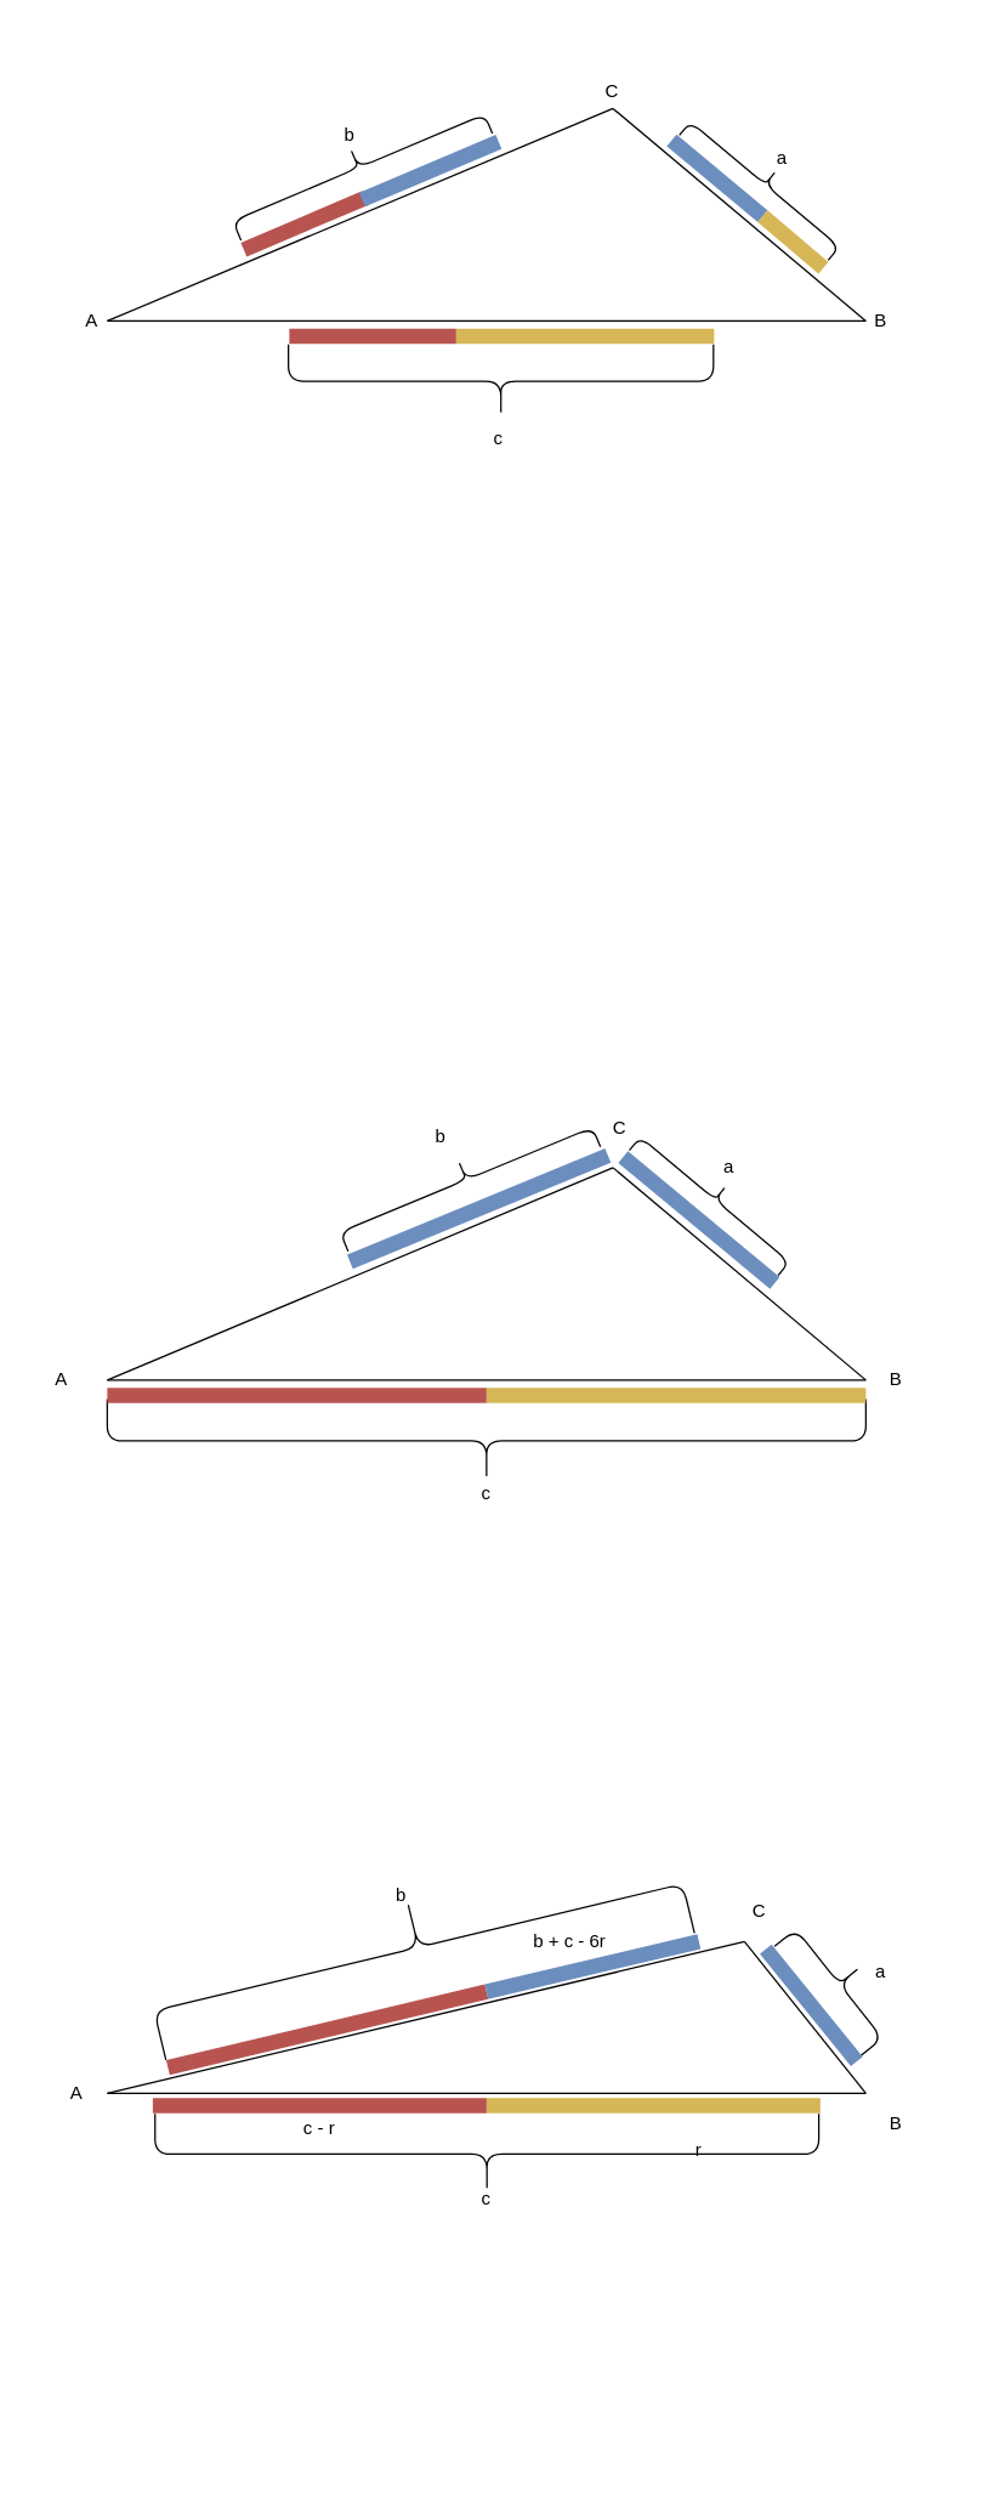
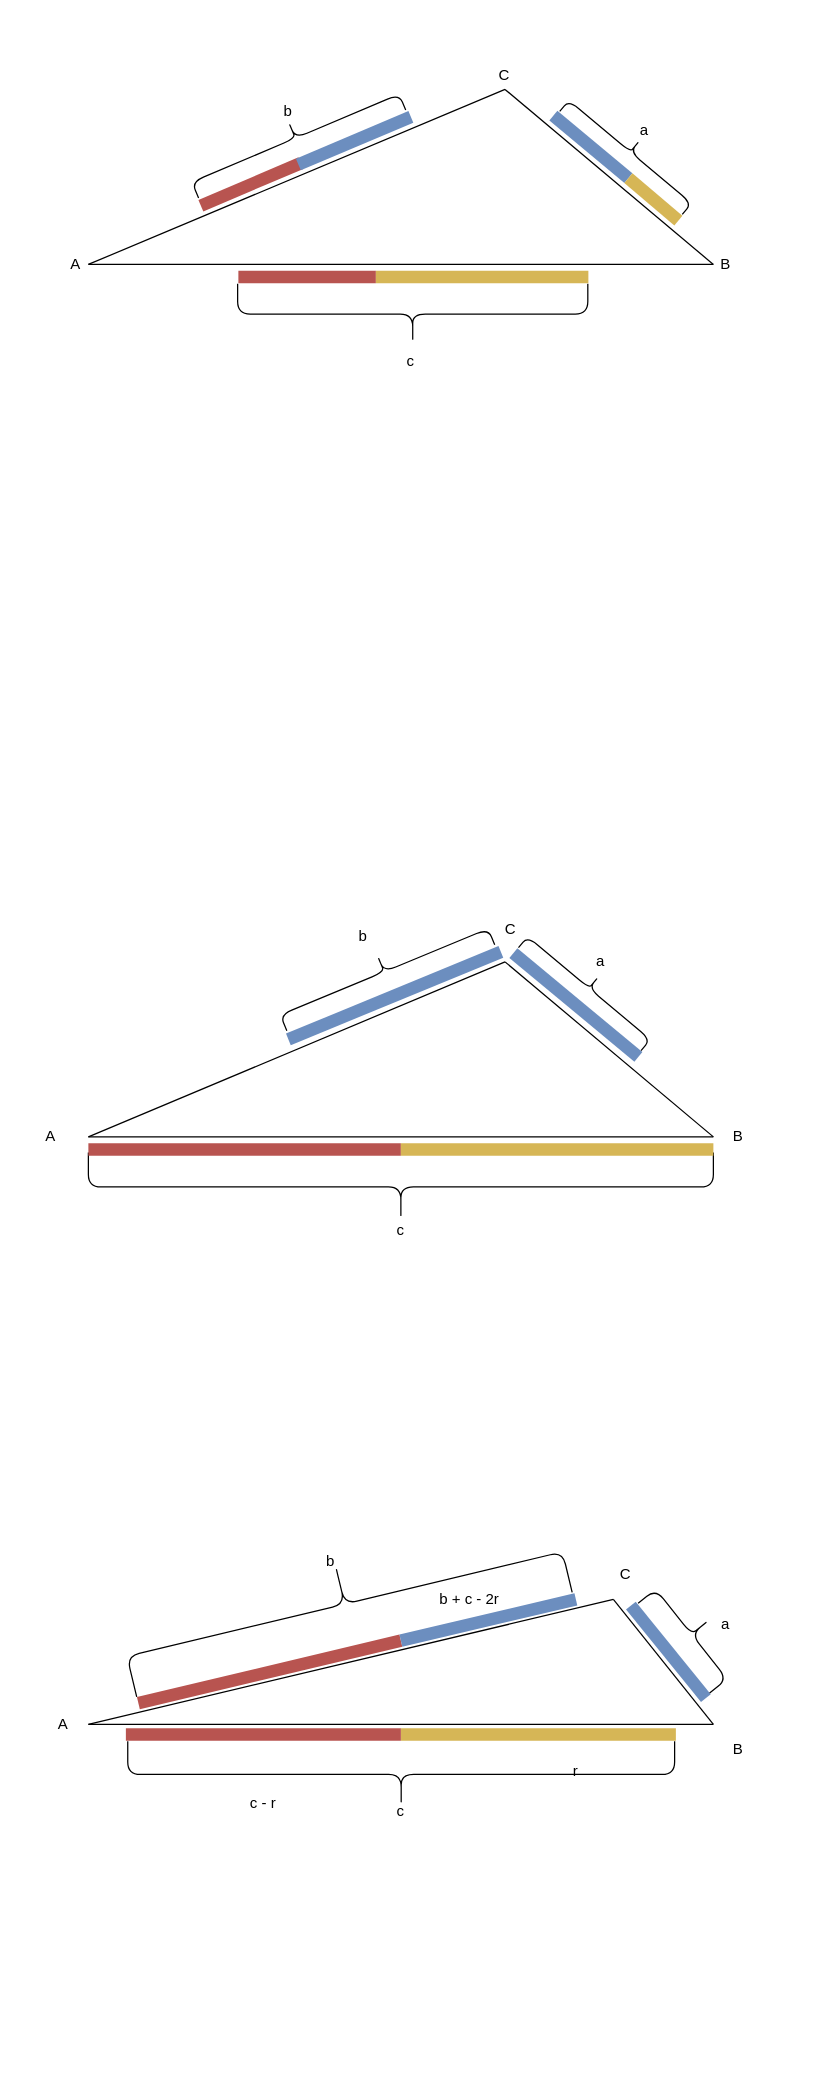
  <mxCell id="0" />
  <mxCell id="1" parent="0" />
  <mxCell id="2" value="" style="shape=curlyBracket;whiteSpace=wrap;html=1;rounded=1;rotation=76.5;" vertex="1" parent="1"><mxGeometry x="241.8" y="1103.66" width="66.57" height="358.26" as="geometry" /></mxCell>
  <mxCell id="3" value="" style="shape=curlyBracket;whiteSpace=wrap;html=1;rounded=1;rotation=-90;" vertex="1" parent="1"><mxGeometry x="293.75" y="1200.25" width="53" height="437.5" as="geometry" /></mxCell>
  <mxCell id="4" value="" style="shape=curlyBracket;whiteSpace=wrap;html=1;rounded=1;rotation=-90;" vertex="1" parent="1"><mxGeometry x="292.5" y="699" width="55" height="500" as="geometry" /></mxCell>
  <mxCell id="5" value="" style="group" vertex="1" connectable="0" parent="1"><mxGeometry x="70" y="769" width="500" height="140" as="geometry" /></mxCell>
  <mxCell id="6" value="" style="endArrow=none;html=1;" edge="1" parent="5"><mxGeometry width="54.348" height="46.667" as="geometry"><mxPoint y="140" as="sourcePoint" /><mxPoint x="333.333" as="targetPoint" /></mxGeometry></mxCell>
  <mxCell id="7" value="" style="endArrow=none;html=1;" edge="1" parent="5"><mxGeometry width="54.348" height="46.667" as="geometry"><mxPoint y="140" as="sourcePoint" /><mxPoint x="500" y="140" as="targetPoint" /></mxGeometry></mxCell>
  <mxCell id="8" value="" style="endArrow=none;html=1;" edge="1" parent="5"><mxGeometry width="54.348" height="46.667" as="geometry"><mxPoint x="333.333" as="sourcePoint" /><mxPoint x="500" y="140" as="targetPoint" /></mxGeometry></mxCell>
  <mxCell id="9" value="" style="endArrow=none;html=1;fillColor=#dae8fc;strokeColor=#6c8ebf;gradientColor=#7ea6e0;strokeWidth=10;" edge="1" parent="5"><mxGeometry width="50" height="50" relative="1" as="geometry"><mxPoint x="160" y="62" as="sourcePoint" /><mxPoint x="330" y="-8" as="targetPoint" /></mxGeometry></mxCell>
  <mxCell id="10" value="" style="endArrow=none;html=1;fillColor=#dae8fc;strokeColor=#6c8ebf;strokeWidth=10;" edge="1" parent="5"><mxGeometry width="50" height="50" relative="1" as="geometry"><mxPoint x="340" y="-7" as="sourcePoint" /><mxPoint x="440" y="76" as="targetPoint" /></mxGeometry></mxCell>
  <mxCell id="11" value="" style="shape=curlyBracket;whiteSpace=wrap;html=1;rounded=1;rotation=130;" vertex="1" parent="5"><mxGeometry x="389" y="-43" width="23" height="128" as="geometry" /></mxCell>
  <mxCell id="12" value="" style="endArrow=none;html=1;fillColor=#f8cecc;strokeColor=#b85450;gradientColor=#ea6b66;strokeWidth=10;" edge="1" parent="1"><mxGeometry width="50" height="50" relative="1" as="geometry"><mxPoint x="70" y="919" as="sourcePoint" /><mxPoint x="320" y="919" as="targetPoint" /></mxGeometry></mxCell>
  <mxCell id="13" value="" style="endArrow=none;html=1;fillColor=#fff2cc;strokeColor=#d6b656;strokeWidth=10;gradientColor=#ffd966;" edge="1" parent="1"><mxGeometry width="50" height="50" relative="1" as="geometry"><mxPoint x="320" y="919" as="sourcePoint" /><mxPoint x="570" y="919" as="targetPoint" /></mxGeometry></mxCell>
  <mxCell id="14" value="" style="group" vertex="1" connectable="0" parent="1"><mxGeometry x="40" y="1279" width="600" height="324.35" as="geometry" /></mxCell>
  <mxCell id="15" value="" style="endArrow=none;html=1;" edge="1" parent="14"><mxGeometry width="59.783" height="33.333" as="geometry"><mxPoint x="30" y="100" as="sourcePoint" /><mxPoint x="450" as="targetPoint" /></mxGeometry></mxCell>
  <mxCell id="16" value="" style="endArrow=none;html=1;" edge="1" parent="14"><mxGeometry width="59.783" height="33.333" as="geometry"><mxPoint x="30" y="100" as="sourcePoint" /><mxPoint x="530" y="100" as="targetPoint" /></mxGeometry></mxCell>
  <mxCell id="17" value="" style="endArrow=none;html=1;" edge="1" parent="14"><mxGeometry width="59.783" height="33.333" as="geometry"><mxPoint x="450" as="sourcePoint" /><mxPoint x="530" y="100" as="targetPoint" /></mxGeometry></mxCell>
  <mxCell id="18" value="" style="endArrow=none;html=1;fillColor=#dae8fc;strokeColor=#6c8ebf;strokeWidth=10;" edge="1" parent="14"><mxGeometry width="50" height="50" relative="1" as="geometry"><mxPoint x="464" y="5" as="sourcePoint" /><mxPoint x="524" y="79" as="targetPoint" /></mxGeometry></mxCell>
  <mxCell id="19" value="" style="endArrow=none;html=1;fillColor=#f8cecc;strokeColor=#b85450;gradientColor=#ea6b66;strokeWidth=10;" edge="1" parent="14"><mxGeometry width="50" height="50" relative="1" as="geometry"><mxPoint x="70" y="83" as="sourcePoint" /><mxPoint x="280" y="33" as="targetPoint" /></mxGeometry></mxCell>
  <mxCell id="20" value="" style="endArrow=none;html=1;fillColor=#dae8fc;strokeColor=#6c8ebf;gradientColor=#7ea6e0;strokeWidth=10;" edge="1" parent="14"><mxGeometry width="50" height="50" relative="1" as="geometry"><mxPoint x="280" y="33" as="sourcePoint" /><mxPoint x="420" as="targetPoint" /></mxGeometry></mxCell>
  <mxCell id="21" value="B" style="text;html=1;strokeColor=none;fillColor=none;align=center;verticalAlign=middle;whiteSpace=wrap;rounded=0;" vertex="1" parent="14"><mxGeometry x="530" y="110" width="40" height="20" as="geometry" /></mxCell>
  <mxCell id="22" value="A" style="text;html=1;strokeColor=none;fillColor=none;align=center;verticalAlign=middle;whiteSpace=wrap;rounded=0;" vertex="1" parent="14"><mxGeometry x="-10" y="90" width="40" height="20" as="geometry" /></mxCell>
  <mxCell id="23" value="" style="shape=curlyBracket;whiteSpace=wrap;html=1;rounded=1;rotation=141.5;" vertex="1" parent="14"><mxGeometry x="494.51" y="-18.13" width="35.85" height="91.87" as="geometry" /></mxCell>
  <mxCell id="24" value="a" style="text;html=1;strokeColor=none;fillColor=none;align=center;verticalAlign=middle;whiteSpace=wrap;rounded=0;" vertex="1" parent="14"><mxGeometry x="520" y="10" width="40" height="20" as="geometry" /></mxCell>
  <mxCell id="25" value="c" style="text;html=1;strokeColor=none;fillColor=none;align=center;verticalAlign=middle;whiteSpace=wrap;rounded=0;" vertex="1" parent="14"><mxGeometry x="260" y="160" width="40" height="20" as="geometry" /></mxCell>
  <mxCell id="26" value="b" style="text;html=1;strokeColor=none;fillColor=none;align=center;verticalAlign=middle;whiteSpace=wrap;rounded=0;" vertex="1" parent="1"><mxGeometry x="270" y="739" width="40" height="20" as="geometry" /></mxCell>
  <mxCell id="27" value="c" style="text;html=1;strokeColor=none;fillColor=none;align=center;verticalAlign=middle;whiteSpace=wrap;rounded=0;" vertex="1" parent="1"><mxGeometry x="300" y="974" width="40" height="20" as="geometry" /></mxCell>
  <mxCell id="28" value="A" style="text;html=1;strokeColor=none;fillColor=none;align=center;verticalAlign=middle;whiteSpace=wrap;rounded=0;" vertex="1" parent="1"><mxGeometry x="20" y="899" width="40" height="20" as="geometry" /></mxCell>
  <mxCell id="29" value="B" style="text;html=1;strokeColor=none;fillColor=none;align=center;verticalAlign=middle;whiteSpace=wrap;rounded=0;" vertex="1" parent="1"><mxGeometry x="570" y="899" width="40" height="20" as="geometry" /></mxCell>
  <mxCell id="30" value="C" style="text;html=1;strokeColor=none;fillColor=none;align=center;verticalAlign=middle;whiteSpace=wrap;rounded=0;" vertex="1" parent="1"><mxGeometry x="388" y="733" width="40" height="20" as="geometry" /></mxCell>
  <mxCell id="31" value="b" style="text;html=1;strokeColor=none;fillColor=none;align=center;verticalAlign=middle;whiteSpace=wrap;rounded=0;" vertex="1" parent="1"><mxGeometry x="243.64" y="1239" width="40" height="20" as="geometry" /></mxCell>
  <mxCell id="32" value="C" style="text;html=1;strokeColor=none;fillColor=none;align=center;verticalAlign=middle;whiteSpace=wrap;rounded=0;" vertex="1" parent="1"><mxGeometry x="480" y="1249" width="40" height="20" as="geometry" /></mxCell>
  <mxCell id="33" value="" style="endArrow=none;html=1;fillColor=#fff2cc;strokeColor=#d6b656;gradientColor=#ffd966;strokeWidth=10;" edge="1" parent="1"><mxGeometry width="50" height="50" relative="1" as="geometry"><mxPoint x="320" y="1387" as="sourcePoint" /><mxPoint x="540" y="1387" as="targetPoint" /></mxGeometry></mxCell>
  <mxCell id="34" value="" style="endArrow=none;html=1;fillColor=#f8cecc;strokeColor=#b85450;gradientColor=#ea6b66;strokeWidth=10;" edge="1" parent="1"><mxGeometry width="50" height="50" relative="1" as="geometry"><mxPoint x="100" y="1387" as="sourcePoint" /><mxPoint x="320" y="1387" as="targetPoint" /></mxGeometry></mxCell>
  <mxCell id="35" value="r" style="text;html=1;strokeColor=none;fillColor=none;align=center;verticalAlign=middle;whiteSpace=wrap;rounded=0;" vertex="1" parent="1"><mxGeometry x="440" y="1407" width="40" height="20" as="geometry" /></mxCell>
- <mxCell id="36" value="c - r" style="text;html=1;strokeColor=none;fillColor=none;align=center;verticalAlign=middle;whiteSpace=wrap;rounded=0;" vertex="1" parent="1"><mxGeometry x="190" y="1392" width="40" height="20" as="geometry" /></mxCell>
- <mxCell id="37" value="b + c - 6r" style="text;html=1;strokeColor=none;fillColor=none;align=center;verticalAlign=middle;whiteSpace=wrap;rounded=0;" vertex="1" parent="1"><mxGeometry x="340" y="1269" width="70" height="20" as="geometry" /></mxCell>
+ <mxCell id="36" value="c - r" style="text;html=1;strokeColor=none;fillColor=none;align=center;verticalAlign=middle;whiteSpace=wrap;rounded=0;" vertex="1" parent="1"><mxGeometry x="190" y="1432" width="40" height="20" as="geometry" /></mxCell>
+ <mxCell id="37" value="b + c - 2r" style="text;html=1;strokeColor=none;fillColor=none;align=center;verticalAlign=middle;whiteSpace=wrap;rounded=0;" vertex="1" parent="1"><mxGeometry x="340" y="1269" width="70" height="20" as="geometry" /></mxCell>
  <mxCell id="38" value="a" style="text;html=1;strokeColor=none;fillColor=none;align=center;verticalAlign=middle;whiteSpace=wrap;rounded=0;" vertex="1" parent="1"><mxGeometry x="460" y="759" width="40" height="20" as="geometry" /></mxCell>
  <mxCell id="39" value="" style="shape=curlyBracket;whiteSpace=wrap;html=1;rounded=1;rotation=67.5;" vertex="1" parent="1"><mxGeometry x="292.9" y="686.95" width="27.5" height="180" as="geometry" /></mxCell>
  <mxCell id="40" value="" style="shape=curlyBracket;whiteSpace=wrap;html=1;rounded=1;rotation=-90;" vertex="1" parent="1"><mxGeometry x="305.22" y="110.72" width="48.52" height="280.14" as="geometry" /></mxCell>
  <mxCell id="41" value="" style="group" vertex="1" connectable="0" parent="1"><mxGeometry x="70" y="71.05" width="500" height="140" as="geometry" /></mxCell>
  <mxCell id="42" value="" style="endArrow=none;html=1;" edge="1" parent="41"><mxGeometry width="54.348" height="46.667" as="geometry"><mxPoint y="140" as="sourcePoint" /><mxPoint x="333.333" as="targetPoint" /></mxGeometry></mxCell>
  <mxCell id="43" value="" style="endArrow=none;html=1;" edge="1" parent="41"><mxGeometry width="54.348" height="46.667" as="geometry"><mxPoint y="140" as="sourcePoint" /><mxPoint x="500" y="140" as="targetPoint" /></mxGeometry></mxCell>
  <mxCell id="44" value="" style="endArrow=none;html=1;" edge="1" parent="41"><mxGeometry width="54.348" height="46.667" as="geometry"><mxPoint x="333.333" as="sourcePoint" /><mxPoint x="500" y="140" as="targetPoint" /></mxGeometry></mxCell>
  <mxCell id="45" value="" style="endArrow=none;html=1;fillColor=#dae8fc;strokeColor=#6c8ebf;strokeWidth=10;" edge="1" parent="41"><mxGeometry width="50" height="50" relative="1" as="geometry"><mxPoint x="372" y="20.95" as="sourcePoint" /><mxPoint x="432" y="70.95" as="targetPoint" /></mxGeometry></mxCell>
  <mxCell id="46" value="" style="shape=curlyBracket;whiteSpace=wrap;html=1;rounded=1;rotation=130;" vertex="1" parent="41"><mxGeometry x="422" y="-14.05" width="23" height="128" as="geometry" /></mxCell>
  <mxCell id="47" value="" style="endArrow=none;html=1;fillColor=#f8cecc;strokeColor=#b85450;gradientColor=#ea6b66;strokeWidth=10;" edge="1" parent="41"><mxGeometry width="50" height="50" relative="1" as="geometry"><mxPoint x="90" y="93" as="sourcePoint" /><mxPoint x="170" y="58.95" as="targetPoint" /></mxGeometry></mxCell>
  <mxCell id="48" value="" style="shape=curlyBracket;whiteSpace=wrap;html=1;rounded=1;rotation=67;" vertex="1" parent="41"><mxGeometry x="151.9" y="-51.05" width="27.5" height="180" as="geometry" /></mxCell>
  <mxCell id="49" value="b" style="text;html=1;strokeColor=none;fillColor=none;align=center;verticalAlign=middle;whiteSpace=wrap;rounded=0;" vertex="1" parent="41"><mxGeometry x="140" y="7.95" width="40" height="20" as="geometry" /></mxCell>
  <mxCell id="50" value="a" style="text;html=1;strokeColor=none;fillColor=none;align=center;verticalAlign=middle;whiteSpace=wrap;rounded=0;" vertex="1" parent="41"><mxGeometry x="425" y="22.95" width="40" height="20" as="geometry" /></mxCell>
  <mxCell id="51" value="" style="endArrow=none;html=1;fillColor=#dae8fc;strokeColor=#6c8ebf;gradientColor=#7ea6e0;strokeWidth=10;" edge="1" parent="41"><mxGeometry width="50" height="50" relative="1" as="geometry"><mxPoint x="168" y="60" as="sourcePoint" /><mxPoint x="258" y="21.95" as="targetPoint" /></mxGeometry></mxCell>
  <mxCell id="52" value="" style="endArrow=none;html=1;fillColor=#fff2cc;strokeColor=#d6b656;strokeWidth=10;gradientColor=#ffd966;" edge="1" parent="41"><mxGeometry width="50" height="50" relative="1" as="geometry"><mxPoint x="432" y="70.95" as="sourcePoint" /><mxPoint x="472" y="104.95" as="targetPoint" /></mxGeometry></mxCell>
  <mxCell id="53" value="" style="endArrow=none;html=1;fillColor=#f8cecc;strokeColor=#b85450;gradientColor=#ea6b66;strokeWidth=10;" edge="1" parent="1"><mxGeometry width="50" height="50" relative="1" as="geometry"><mxPoint x="190" y="221" as="sourcePoint" /><mxPoint x="300" y="221" as="targetPoint" /></mxGeometry></mxCell>
  <mxCell id="54" value="" style="endArrow=none;html=1;fillColor=#fff2cc;strokeColor=#d6b656;strokeWidth=10;gradientColor=#ffd966;" edge="1" parent="1"><mxGeometry width="50" height="50" relative="1" as="geometry"><mxPoint x="300" y="221" as="sourcePoint" /><mxPoint x="470" y="221.05" as="targetPoint" /></mxGeometry></mxCell>
  <mxCell id="55" value="A" style="text;html=1;strokeColor=none;fillColor=none;align=center;verticalAlign=middle;whiteSpace=wrap;rounded=0;" vertex="1" parent="1"><mxGeometry x="40" y="201.05" width="40" height="20" as="geometry" /></mxCell>
  <mxCell id="56" value="B" style="text;html=1;strokeColor=none;fillColor=none;align=center;verticalAlign=middle;whiteSpace=wrap;rounded=0;" vertex="1" parent="1"><mxGeometry x="560" y="201.05" width="40" height="20" as="geometry" /></mxCell>
  <mxCell id="57" value="C" style="text;html=1;strokeColor=none;fillColor=none;align=center;verticalAlign=middle;whiteSpace=wrap;rounded=0;" vertex="1" parent="1"><mxGeometry x="383" y="50.05" width="40" height="20" as="geometry" /></mxCell>
  <mxCell id="58" value="c" style="text;html=1;strokeColor=none;fillColor=none;align=center;verticalAlign=middle;whiteSpace=wrap;rounded=0;" vertex="1" parent="1"><mxGeometry x="307.5" y="279" width="40" height="20" as="geometry" /></mxCell>
